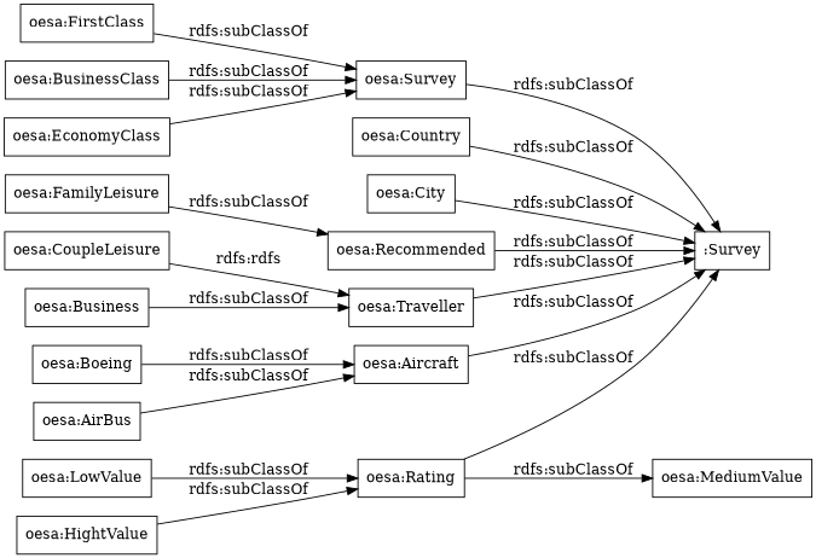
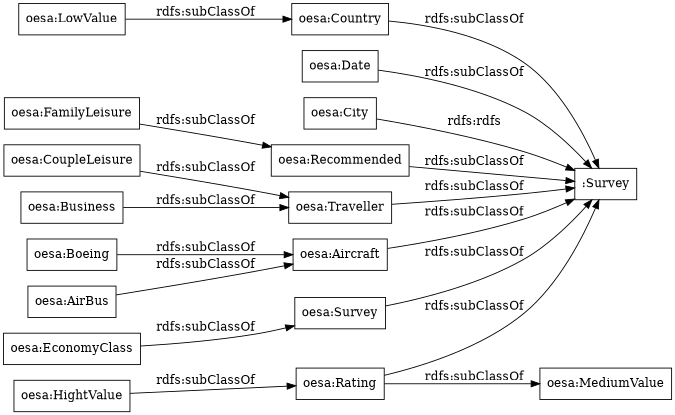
  digraph {
    rankdir=LR
    node [color=black shape=rectangle]
    "oesa:City"
    ":Survey"
    "oesa:Recommended"
    "oesa:Business"
    "oesa:Traveller"
    "oesa:AirBus"
    "oesa:Aircraft"
    "oesa:Rating"
    "oesa:MediumValue"
    "oesa:FamilyLeisure"
    "oesa:HightValue"
    n12 [label="oesa:Survey"]
    "oesa:EconomyClass"
    "oesa:Country"
    "oesa:CoupleLeisure"
-   "oesa:FirstClass"
-   "oesa:BusinessClass"
+   "oesa:Date"
    "oesa:Boeing"
    "oesa:LowValue"
-   "oesa:City" -> ":Survey" [label="rdfs:subClassOf"]
+   "oesa:City" -> ":Survey" [label="rdfs:rdfs"]
    "oesa:Recommended" -> ":Survey" [label="rdfs:subClassOf"]
    "oesa:Business" -> "oesa:Traveller" [label="rdfs:subClassOf"]
    "oesa:Traveller" -> ":Survey" [label="rdfs:subClassOf"]
    "oesa:AirBus" -> "oesa:Aircraft" [label="rdfs:subClassOf"]
    "oesa:Aircraft" -> ":Survey" [label="rdfs:subClassOf"]
    "oesa:Rating" -> ":Survey" [label="rdfs:subClassOf"]
    "oesa:Rating" -> "oesa:MediumValue" [label="rdfs:subClassOf"]
    "oesa:FamilyLeisure" -> "oesa:Recommended" [label="rdfs:subClassOf"]
    "oesa:HightValue" -> "oesa:Rating" [label="rdfs:subClassOf"]
    n12 -> ":Survey" [label="rdfs:subClassOf"]
    "oesa:EconomyClass" -> n12 [label="rdfs:subClassOf"]
    "oesa:Country" -> ":Survey" [label="rdfs:subClassOf"]
-   "oesa:CoupleLeisure" -> "oesa:Traveller" [label="rdfs:rdfs"]
-   "oesa:FirstClass" -> n12 [label="rdfs:subClassOf"]
-   "oesa:BusinessClass" -> n12 [label="rdfs:subClassOf"]
+   "oesa:CoupleLeisure" -> "oesa:Traveller" [label="rdfs:subClassOf"]
+   "oesa:Date" -> ":Survey" [label="rdfs:subClassOf"]
    "oesa:Boeing" -> "oesa:Aircraft" [label="rdfs:subClassOf"]
-   "oesa:LowValue" -> "oesa:Rating" [label="rdfs:subClassOf"]
+   "oesa:LowValue" -> "oesa:Country" [label="rdfs:subClassOf"]
  }
